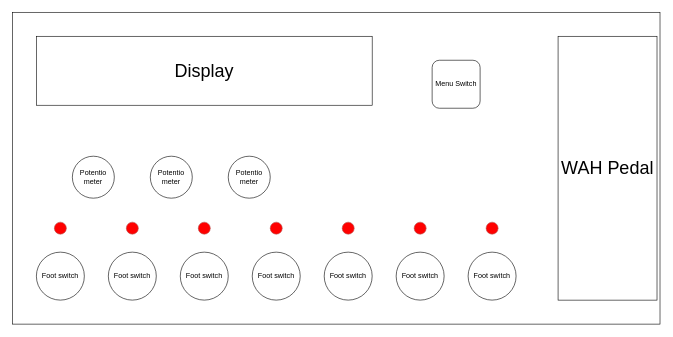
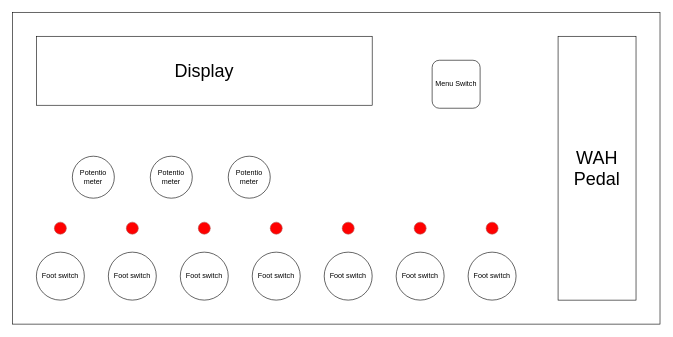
  <mxCell id="0" />
  <mxCell id="1" parent="0" />
  <mxCell id="2" value="" style="rounded=0;whiteSpace=wrap;html=1;fillColor=none;" vertex="1" parent="1"><mxGeometry x="20" y="20" width="1080" height="520" as="geometry" /></mxCell>
- <mxCell id="3" value="&lt;font style=&quot;font-size: 30px;&quot;&gt;WAH Pedal&lt;/font&gt;" style="rounded=0;whiteSpace=wrap;html=1;fillColor=none;" vertex="1" parent="1"><mxGeometry x="930" y="60" width="165" height="440" as="geometry" /></mxCell>
+ <mxCell id="3" value="&lt;font style=&quot;font-size: 30px;&quot;&gt;WAH Pedal&lt;/font&gt;" style="rounded=0;whiteSpace=wrap;html=1;fillColor=none;" vertex="1" parent="1"><mxGeometry x="930" y="60" width="130" height="440" as="geometry" /></mxCell>
  <mxCell id="4" value="Foot switch" style="ellipse;whiteSpace=wrap;html=1;aspect=fixed;fillColor=none;" vertex="1" parent="1"><mxGeometry x="60" y="420" width="80" height="80" as="geometry" /></mxCell>
  <mxCell id="5" value="Foot switch" style="ellipse;whiteSpace=wrap;html=1;aspect=fixed;fillColor=none;" vertex="1" parent="1"><mxGeometry x="180" y="420" width="80" height="80" as="geometry" /></mxCell>
  <mxCell id="6" value="Foot switch" style="ellipse;whiteSpace=wrap;html=1;aspect=fixed;fillColor=none;" vertex="1" parent="1"><mxGeometry x="300" y="420" width="80" height="80" as="geometry" /></mxCell>
  <mxCell id="7" value="Foot switch" style="ellipse;whiteSpace=wrap;html=1;aspect=fixed;fillColor=none;" vertex="1" parent="1"><mxGeometry x="420" y="420" width="80" height="80" as="geometry" /></mxCell>
  <mxCell id="8" value="Foot switch" style="ellipse;whiteSpace=wrap;html=1;aspect=fixed;fillColor=none;" vertex="1" parent="1"><mxGeometry x="540" y="420" width="80" height="80" as="geometry" /></mxCell>
  <mxCell id="9" value="Foot switch" style="ellipse;whiteSpace=wrap;html=1;aspect=fixed;fillColor=none;" vertex="1" parent="1"><mxGeometry x="660" y="420" width="80" height="80" as="geometry" /></mxCell>
  <mxCell id="10" value="Foot switch" style="ellipse;whiteSpace=wrap;html=1;aspect=fixed;fillColor=none;" vertex="1" parent="1"><mxGeometry x="780" y="420" width="80" height="80" as="geometry" /></mxCell>
  <mxCell id="11" value="" style="ellipse;whiteSpace=wrap;html=1;aspect=fixed;fillColor=#FF0000;strokeColor=#b85450;" vertex="1" parent="1"><mxGeometry x="90" y="370" width="20" height="20" as="geometry" /></mxCell>
  <mxCell id="12" value="" style="ellipse;whiteSpace=wrap;html=1;aspect=fixed;fillColor=#FF0000;strokeColor=#b85450;" vertex="1" parent="1"><mxGeometry x="210" y="370" width="20" height="20" as="geometry" /></mxCell>
  <mxCell id="13" value="" style="ellipse;whiteSpace=wrap;html=1;aspect=fixed;fillColor=#FF0000;strokeColor=#b85450;" vertex="1" parent="1"><mxGeometry x="330" y="370" width="20" height="20" as="geometry" /></mxCell>
  <mxCell id="14" value="" style="ellipse;whiteSpace=wrap;html=1;aspect=fixed;fillColor=#FF0000;strokeColor=#b85450;" vertex="1" parent="1"><mxGeometry x="450" y="370" width="20" height="20" as="geometry" /></mxCell>
  <mxCell id="15" value="" style="ellipse;whiteSpace=wrap;html=1;aspect=fixed;fillColor=#FF0000;strokeColor=#b85450;" vertex="1" parent="1"><mxGeometry x="570" y="370" width="20" height="20" as="geometry" /></mxCell>
  <mxCell id="16" value="" style="ellipse;whiteSpace=wrap;html=1;aspect=fixed;fillColor=#FF0000;strokeColor=#b85450;" vertex="1" parent="1"><mxGeometry x="690" y="370" width="20" height="20" as="geometry" /></mxCell>
  <mxCell id="17" value="" style="ellipse;whiteSpace=wrap;html=1;aspect=fixed;fillColor=#FF0000;strokeColor=#b85450;" vertex="1" parent="1"><mxGeometry x="810" y="370" width="20" height="20" as="geometry" /></mxCell>
  <mxCell id="18" value="Potentio meter" style="ellipse;whiteSpace=wrap;html=1;aspect=fixed;fillColor=none;" vertex="1" parent="1"><mxGeometry x="120" y="260" width="70" height="70" as="geometry" /></mxCell>
  <mxCell id="19" value="&lt;font style=&quot;font-size: 30px;&quot;&gt;Display&lt;/font&gt;" style="rounded=0;whiteSpace=wrap;html=1;fillColor=none;" vertex="1" parent="1"><mxGeometry x="60" y="60" width="560" height="115" as="geometry" /></mxCell>
  <mxCell id="20" value="Potentio meter" style="ellipse;whiteSpace=wrap;html=1;aspect=fixed;fillColor=none;" vertex="1" parent="1"><mxGeometry x="250" y="260" width="70" height="70" as="geometry" /></mxCell>
  <mxCell id="21" value="Potentio meter" style="ellipse;whiteSpace=wrap;html=1;aspect=fixed;fillColor=none;" vertex="1" parent="1"><mxGeometry x="380" y="260" width="70" height="70" as="geometry" /></mxCell>
  <mxCell id="22" value="Menu Switch" style="whiteSpace=wrap;html=1;aspect=fixed;fillColor=none;rounded=1;" vertex="1" parent="1"><mxGeometry x="720" y="100" width="80" height="80" as="geometry" /></mxCell>
